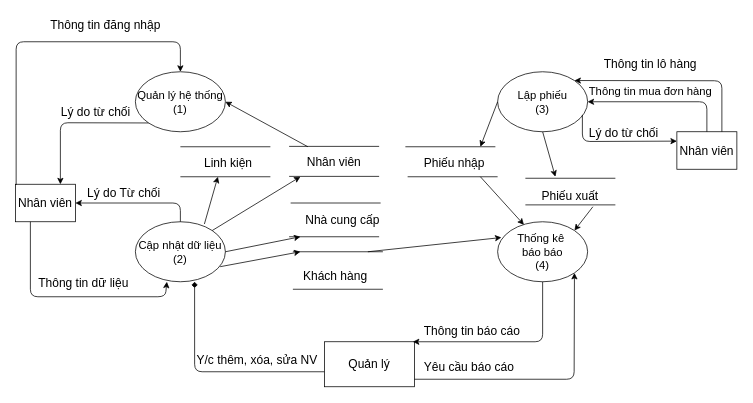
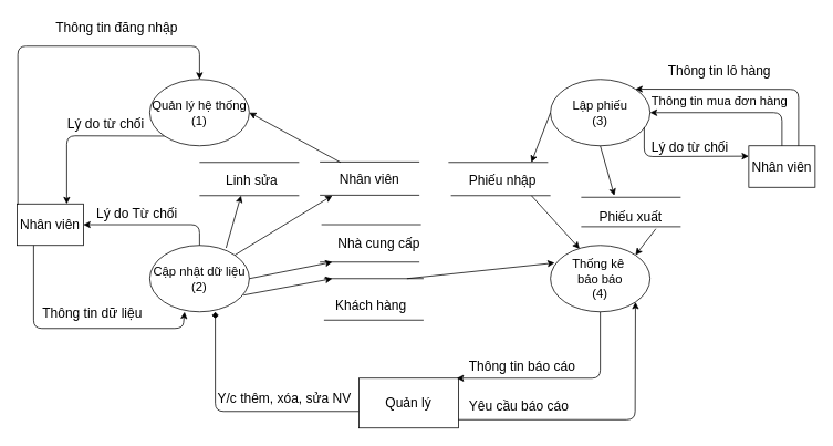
  <mxCell id="0" />
  <mxCell id="1" parent="0" />
  <mxCell id="2" value="Quản lý hệ thống&lt;br style=&quot;font-size: 15px;&quot;&gt;(1)" style="ellipse;whiteSpace=wrap;html=1;fontSize=15;" parent="1" vertex="1"><mxGeometry x="180" y="95" width="120" height="80" as="geometry" /></mxCell>
  <mxCell id="3" value="Cập nhật dữ liệu&lt;br style=&quot;font-size: 15px;&quot;&gt;(2)" style="ellipse;whiteSpace=wrap;html=1;fontSize=15;" parent="1" vertex="1"><mxGeometry x="180" y="295" width="120" height="80" as="geometry" /></mxCell>
  <mxCell id="4" value="Thống kê&amp;nbsp;&lt;br&gt;báo báo&lt;br style=&quot;font-size: 15px&quot;&gt;(4)" style="ellipse;whiteSpace=wrap;html=1;fontSize=15;" parent="1" vertex="1"><mxGeometry x="663" y="295" width="120" height="80" as="geometry" /></mxCell>
  <mxCell id="5" value="Lập phiếu&lt;br style=&quot;font-size: 15px;&quot;&gt;(3)" style="ellipse;whiteSpace=wrap;html=1;fontSize=15;" parent="1" vertex="1"><mxGeometry x="663" y="95" width="120" height="80" as="geometry" /></mxCell>
  <mxCell id="6" value="Nhân viên" style="rounded=0;whiteSpace=wrap;html=1;fontSize=16;" parent="1" vertex="1"><mxGeometry y="245" width="80" height="50" as="geometry" x="20" /></mxCell>
  <mxCell id="7" value="Quản lý" style="rounded=0;whiteSpace=wrap;html=1;fontSize=16;" parent="1" vertex="1"><mxGeometry x="432" y="455" width="120" height="60" as="geometry" /></mxCell>
  <mxCell id="8" value="" style="endArrow=none;html=1;fontSize=14;" parent="1" edge="1"><mxGeometry width="50" height="50" relative="1" as="geometry"><mxPoint x="385" y="194.5" as="sourcePoint" /><mxPoint x="505" y="194.5" as="targetPoint" /></mxGeometry></mxCell>
  <mxCell id="9" value="" style="endArrow=none;html=1;fontSize=14;" parent="1" edge="1"><mxGeometry width="50" height="50" relative="1" as="geometry"><mxPoint x="385" y="234.5" as="sourcePoint" /><mxPoint x="505" y="234.5" as="targetPoint" /></mxGeometry></mxCell>
  <mxCell id="10" value="Nhân viên" style="text;html=1;resizable=0;points=[];autosize=1;align=left;verticalAlign=top;spacingTop=-4;fontSize=16;" parent="1" vertex="1"><mxGeometry x="407" y="202.5" width="80" height="20" as="geometry" /></mxCell>
  <mxCell id="11" value="" style="endArrow=classic;html=1;fontSize=14;entryX=0.5;entryY=0;entryDx=0;entryDy=0;exitX=0.013;exitY=0.02;exitDx=0;exitDy=0;exitPerimeter=0;" parent="1" source="6" target="2" edge="1"><mxGeometry width="50" height="50" relative="1" as="geometry"><mxPoint x="40" y="215" as="sourcePoint" /><mxPoint x="110" y="45" as="targetPoint" /><Array as="points"><mxPoint x="21" y="55" /><mxPoint x="240" y="55" /></Array></mxGeometry></mxCell>
  <mxCell id="12" value="Thông tin đăng nhập" style="text;html=1;resizable=0;points=[];autosize=1;align=left;verticalAlign=top;spacingTop=-4;fontSize=16;" parent="1" vertex="1"><mxGeometry x="65" y="20" width="140" height="20" as="geometry" /></mxCell>
  <mxCell id="13" value="" style="endArrow=classic;html=1;fontSize=14;entryX=0.75;entryY=0;entryDx=0;entryDy=0;exitX=0;exitY=1;exitDx=0;exitDy=0;" parent="1" source="2" target="6" edge="1"><mxGeometry width="50" height="50" relative="1" as="geometry"><mxPoint x="120" y="205" as="sourcePoint" /><mxPoint x="170" y="155" as="targetPoint" /><Array as="points"><mxPoint x="80" y="163" /></Array></mxGeometry></mxCell>
  <mxCell id="14" value="Lý do từ chối" style="text;html=1;resizable=0;points=[];autosize=1;align=left;verticalAlign=top;spacingTop=-4;fontSize=16;" parent="1" vertex="1"><mxGeometry x="79" y="137" width="100" height="20" as="geometry" /></mxCell>
  <mxCell id="15" value="" style="endArrow=none;html=1;fontSize=14;" parent="1" edge="1"><mxGeometry width="50" height="50" relative="1" as="geometry"><mxPoint x="240" y="195" as="sourcePoint" /><mxPoint x="360" y="195" as="targetPoint" /></mxGeometry></mxCell>
  <mxCell id="16" value="" style="endArrow=none;html=1;fontSize=14;" parent="1" edge="1"><mxGeometry width="50" height="50" relative="1" as="geometry"><mxPoint x="240" y="235" as="sourcePoint" /><mxPoint x="360" y="235" as="targetPoint" /></mxGeometry></mxCell>
- <mxCell id="17" value="Linh kiện" style="text;html=1;resizable=0;points=[];autosize=1;align=left;verticalAlign=top;spacingTop=-4;fontSize=16;" parent="1" vertex="1"><mxGeometry x="270" y="205" width="70" height="20" as="geometry" /></mxCell>
+ <mxCell id="17" value="Linh sửa" style="text;html=1;resizable=0;points=[];autosize=1;align=left;verticalAlign=top;spacingTop=-4;fontSize=16;" parent="1" vertex="1"><mxGeometry x="270" y="205" width="70" height="20" as="geometry" /></mxCell>
  <mxCell id="18" value="" style="endArrow=classic;html=1;fontSize=14;exitX=0.5;exitY=0;exitDx=0;exitDy=0;entryX=1;entryY=0.5;entryDx=0;entryDy=0;" parent="1" source="3" target="6" edge="1"><mxGeometry width="50" height="50" relative="1" as="geometry"><mxPoint x="160" y="285" as="sourcePoint" /><mxPoint x="210" y="235" as="targetPoint" /><Array as="points"><mxPoint x="240" y="270" /></Array></mxGeometry></mxCell>
  <mxCell id="19" value="Lý do Từ chối" style="text;html=1;resizable=0;points=[];autosize=1;align=left;verticalAlign=top;spacingTop=-4;fontSize=16;" parent="1" vertex="1"><mxGeometry x="114" y="245" width="100" height="20" as="geometry" /></mxCell>
  <mxCell id="20" value="" style="endArrow=classic;html=1;fontSize=14;exitX=0.25;exitY=1;exitDx=0;exitDy=0;entryX=0.35;entryY=1;entryDx=0;entryDy=0;entryPerimeter=0;" parent="1" source="6" target="3" edge="1"><mxGeometry width="50" height="50" relative="1" as="geometry"><mxPoint x="70" y="385" as="sourcePoint" /><mxPoint x="120" y="335" as="targetPoint" /><Array as="points"><mxPoint x="40" y="395" /><mxPoint x="220" y="395" /></Array></mxGeometry></mxCell>
  <mxCell id="21" value="Thông tin dữ liệu" style="text;html=1;resizable=0;points=[];autosize=1;align=left;verticalAlign=top;spacingTop=-4;fontSize=16;" parent="1" vertex="1"><mxGeometry x="49" y="365" width="120" height="20" as="geometry" /></mxCell>
  <mxCell id="22" value="" style="endArrow=none;html=1;fontSize=14;" parent="1" edge="1"><mxGeometry width="50" height="50" relative="1" as="geometry"><mxPoint x="387" y="270" as="sourcePoint" /><mxPoint x="507" y="270" as="targetPoint" /></mxGeometry></mxCell>
  <mxCell id="23" value="" style="endArrow=none;html=1;fontSize=14;" parent="1" edge="1"><mxGeometry width="50" height="50" relative="1" as="geometry"><mxPoint x="385" y="315" as="sourcePoint" /><mxPoint x="505" y="315" as="targetPoint" /></mxGeometry></mxCell>
  <mxCell id="24" value="Nhà cung cấp" style="text;html=1;resizable=0;points=[];autosize=1;align=left;verticalAlign=top;spacingTop=-4;fontSize=16;" parent="1" vertex="1"><mxGeometry x="405" y="280" width="100" height="20" as="geometry" /></mxCell>
  <mxCell id="25" value="" style="endArrow=none;html=1;fontSize=14;" parent="1" edge="1"><mxGeometry width="50" height="50" relative="1" as="geometry"><mxPoint x="390" y="335" as="sourcePoint" /><mxPoint x="510" y="335" as="targetPoint" /></mxGeometry></mxCell>
  <mxCell id="26" value="" style="endArrow=none;html=1;fontSize=14;" parent="1" edge="1"><mxGeometry width="50" height="50" relative="1" as="geometry"><mxPoint x="390" y="385" as="sourcePoint" /><mxPoint x="510" y="385" as="targetPoint" /></mxGeometry></mxCell>
  <mxCell id="27" value="Khách hàng" style="text;html=1;resizable=0;points=[];autosize=1;align=left;verticalAlign=top;spacingTop=-4;fontSize=16;" parent="1" vertex="1"><mxGeometry x="402" y="355" width="90" height="20" as="geometry" /></mxCell>
  <mxCell id="28" value="" style="endArrow=diamond;html=1;fontSize=14;entryX=0.658;entryY=1;entryDx=0;entryDy=0;entryPerimeter=0;exitX=0;exitY=0.667;exitDx=0;exitDy=0;exitPerimeter=0;" parent="1" source="7" target="3" edge="1"><mxGeometry width="50" height="50" relative="1" as="geometry"><mxPoint x="290" y="495" as="sourcePoint" /><mxPoint x="340" y="445" as="targetPoint" /><Array as="points"><mxPoint x="259" y="495" /></Array></mxGeometry></mxCell>
  <mxCell id="29" value="Y/c thêm, xóa, sửa NV" style="text;html=1;resizable=0;points=[];autosize=1;align=left;verticalAlign=top;spacingTop=-4;fontSize=16;" parent="1" vertex="1"><mxGeometry x="260" y="467" width="160" height="20" as="geometry" /></mxCell>
  <mxCell id="30" value="" style="endArrow=none;html=1;fontSize=14;" parent="1" edge="1"><mxGeometry width="50" height="50" relative="1" as="geometry"><mxPoint x="540" y="195" as="sourcePoint" /><mxPoint x="660" y="195" as="targetPoint" /></mxGeometry></mxCell>
  <mxCell id="31" value="" style="endArrow=none;html=1;fontSize=14;" parent="1" edge="1"><mxGeometry width="50" height="50" relative="1" as="geometry"><mxPoint x="543" y="235" as="sourcePoint" /><mxPoint x="663" y="235" as="targetPoint" /></mxGeometry></mxCell>
  <mxCell id="32" value="Phiếu nhập" style="text;html=1;resizable=0;points=[];autosize=1;align=left;verticalAlign=top;spacingTop=-4;fontSize=16;" parent="1" vertex="1"><mxGeometry x="563" y="205" width="90" height="20" as="geometry" /></mxCell>
  <mxCell id="33" value="" style="endArrow=none;html=1;fontSize=14;" parent="1" edge="1"><mxGeometry width="50" height="50" relative="1" as="geometry"><mxPoint x="700" y="237" as="sourcePoint" /><mxPoint x="820" y="237" as="targetPoint" /></mxGeometry></mxCell>
  <mxCell id="34" value="" style="endArrow=none;html=1;fontSize=14;" parent="1" edge="1"><mxGeometry width="50" height="50" relative="1" as="geometry"><mxPoint x="700" y="272.5" as="sourcePoint" /><mxPoint x="820" y="272.5" as="targetPoint" /></mxGeometry></mxCell>
  <mxCell id="35" value="Phiếu xuất" style="text;html=1;resizable=0;points=[];autosize=1;align=left;verticalAlign=top;spacingTop=-4;fontSize=16;" parent="1" vertex="1"><mxGeometry x="720" y="247.5" width="80" height="20" as="geometry" /></mxCell>
  <mxCell id="36" value="Nhân viên" style="rounded=0;whiteSpace=wrap;html=1;fontSize=16;" parent="1" vertex="1"><mxGeometry x="902" y="175" width="80" height="50" as="geometry" /></mxCell>
  <mxCell id="37" value="" style="endArrow=classic;html=1;fontSize=14;entryX=1;entryY=0;entryDx=0;entryDy=0;exitX=0.75;exitY=0;exitDx=0;exitDy=0;" parent="1" source="36" target="5" edge="1"><mxGeometry width="50" height="50" relative="1" as="geometry"><mxPoint x="910" y="135" as="sourcePoint" /><mxPoint x="960" y="85" as="targetPoint" /><Array as="points"><mxPoint x="962" y="107" /></Array></mxGeometry></mxCell>
  <mxCell id="38" value="Thông tin lô hàng" style="text;html=1;resizable=0;points=[];autosize=1;align=left;verticalAlign=top;spacingTop=-4;fontSize=16;" parent="1" vertex="1"><mxGeometry x="803" y="72" width="120" height="20" as="geometry" /></mxCell>
  <mxCell id="39" value="" style="endArrow=classic;html=1;fontSize=14;entryX=1;entryY=0.5;entryDx=0;entryDy=0;exitX=0.5;exitY=0;exitDx=0;exitDy=0;" parent="1" source="36" target="5" edge="1"><mxGeometry width="50" height="50" relative="1" as="geometry"><mxPoint x="790" y="245" as="sourcePoint" /><mxPoint x="840" y="195" as="targetPoint" /><Array as="points"><mxPoint x="942" y="135" /></Array></mxGeometry></mxCell>
  <mxCell id="40" value="Thông tin mua đơn hàng" style="text;html=1;resizable=0;points=[];autosize=1;align=left;verticalAlign=top;spacingTop=-4;fontSize=15;" parent="1" vertex="1"><mxGeometry x="783" y="110" width="190" height="20" as="geometry" /></mxCell>
  <mxCell id="41" value="" style="endArrow=classic;html=1;fontSize=14;exitX=1;exitY=0.833;exitDx=0;exitDy=0;entryX=1;entryY=1;entryDx=0;entryDy=0;exitPerimeter=0;" parent="1" source="7" target="4" edge="1"><mxGeometry width="50" height="50" relative="1" as="geometry"><mxPoint x="720" y="505" as="sourcePoint" /><mxPoint x="770" y="455" as="targetPoint" /><Array as="points"><mxPoint x="765" y="505" /></Array></mxGeometry></mxCell>
  <mxCell id="42" value="Yêu cầu báo cáo" style="text;html=1;resizable=0;points=[];autosize=1;align=left;verticalAlign=top;spacingTop=-4;fontSize=16;" parent="1" vertex="1"><mxGeometry x="563" y="477" width="120" height="20" as="geometry" /></mxCell>
  <mxCell id="43" value="" style="endArrow=classic;html=1;fontSize=14;exitX=0.5;exitY=1;exitDx=0;exitDy=0;" parent="1" source="4" edge="1"><mxGeometry width="50" height="50" relative="1" as="geometry"><mxPoint x="610" y="415" as="sourcePoint" /><mxPoint x="550" y="455" as="targetPoint" /><Array as="points"><mxPoint x="723" y="455" /></Array></mxGeometry></mxCell>
  <mxCell id="44" value="Thông tin báo cáo" style="text;html=1;resizable=0;points=[];autosize=1;align=left;verticalAlign=top;spacingTop=-4;fontSize=16;" parent="1" vertex="1"><mxGeometry x="563" y="428" width="130" height="20" as="geometry" /></mxCell>
  <mxCell id="45" value="" style="endArrow=classic;html=1;fontSize=14;exitX=0.942;exitY=0.72;exitDx=0;exitDy=0;exitPerimeter=0;entryX=0;entryY=0.25;entryDx=0;entryDy=0;" parent="1" source="5" target="36" edge="1"><mxGeometry width="50" height="50" relative="1" as="geometry"><mxPoint x="830" y="205" as="sourcePoint" /><mxPoint x="880" y="155" as="targetPoint" /><Array as="points"><mxPoint x="776" y="188" /></Array></mxGeometry></mxCell>
  <mxCell id="46" value="Lý do từ chối" style="text;html=1;resizable=0;points=[];autosize=1;align=left;verticalAlign=top;spacingTop=-4;fontSize=16;" parent="1" vertex="1"><mxGeometry x="783" y="165" width="100" height="20" as="geometry" /></mxCell>
  <mxCell id="47" value="" style="endArrow=classic;html=1;fontSize=14;entryX=1;entryY=0.5;entryDx=0;entryDy=0;" parent="1" target="2" edge="1"><mxGeometry width="50" height="50" relative="1" as="geometry"><mxPoint x="410" y="195" as="sourcePoint" /><mxPoint x="410" y="105" as="targetPoint" /></mxGeometry></mxCell>
  <mxCell id="48" value="" style="endArrow=classic;html=1;fontSize=14;exitX=0.5;exitY=1;exitDx=0;exitDy=0;" parent="1" source="5" edge="1"><mxGeometry width="50" height="50" relative="1" as="geometry"><mxPoint x="700" y="235" as="sourcePoint" /><mxPoint x="740" y="235" as="targetPoint" /></mxGeometry></mxCell>
  <mxCell id="49" value="" style="endArrow=classic;html=1;fontSize=14;exitX=0;exitY=0.5;exitDx=0;exitDy=0;" parent="1" source="5" edge="1"><mxGeometry width="50" height="50" relative="1" as="geometry"><mxPoint x="560" y="185" as="sourcePoint" /><mxPoint x="640" y="195" as="targetPoint" /></mxGeometry></mxCell>
  <mxCell id="50" value="" style="endArrow=classic;html=1;fontSize=14;entryX=1;entryY=0;entryDx=0;entryDy=0;" parent="1" target="4" edge="1"><mxGeometry width="50" height="50" relative="1" as="geometry"><mxPoint x="790" y="275" as="sourcePoint" /><mxPoint x="880" y="285" as="targetPoint" /></mxGeometry></mxCell>
  <mxCell id="51" value="" style="endArrow=classic;html=1;fontSize=14;entryX=0.292;entryY=0.05;entryDx=0;entryDy=0;entryPerimeter=0;" parent="1" target="4" edge="1"><mxGeometry width="50" height="50" relative="1" as="geometry"><mxPoint x="640" y="235" as="sourcePoint" /><mxPoint x="630" y="255" as="targetPoint" /></mxGeometry></mxCell>
  <mxCell id="52" value="" style="endArrow=classic;html=1;fontSize=14;entryX=0.042;entryY=0.263;entryDx=0;entryDy=0;entryPerimeter=0;" parent="1" target="4" edge="1"><mxGeometry width="50" height="50" relative="1" as="geometry"><mxPoint x="490" y="335" as="sourcePoint" /><mxPoint x="600" y="285" as="targetPoint" /></mxGeometry></mxCell>
  <mxCell id="53" value="" style="endArrow=classic;html=1;fontSize=14;exitX=0.767;exitY=0.038;exitDx=0;exitDy=0;exitPerimeter=0;" parent="1" source="3" edge="1"><mxGeometry width="50" height="50" relative="1" as="geometry"><mxPoint x="270" y="285" as="sourcePoint" /><mxPoint x="290" y="235" as="targetPoint" /></mxGeometry></mxCell>
  <mxCell id="54" value="" style="endArrow=classic;html=1;fontSize=14;exitX=1;exitY=0;exitDx=0;exitDy=0;" parent="1" source="3" edge="1"><mxGeometry width="50" height="50" relative="1" as="geometry"><mxPoint x="310" y="315" as="sourcePoint" /><mxPoint x="400" y="235" as="targetPoint" /></mxGeometry></mxCell>
  <mxCell id="55" value="" style="endArrow=classic;html=1;fontSize=14;exitX=1;exitY=0.5;exitDx=0;exitDy=0;" parent="1" source="3" edge="1"><mxGeometry width="50" height="50" relative="1" as="geometry"><mxPoint x="280" y="375" as="sourcePoint" /><mxPoint x="400" y="315" as="targetPoint" /></mxGeometry></mxCell>
  <mxCell id="56" value="" style="endArrow=classic;html=1;fontSize=14;exitX=0.942;exitY=0.749;exitDx=0;exitDy=0;exitPerimeter=0;" parent="1" source="3" edge="1"><mxGeometry width="50" height="50" relative="1" as="geometry"><mxPoint x="300" y="385" as="sourcePoint" /><mxPoint x="400" y="335" as="targetPoint" /></mxGeometry></mxCell>
